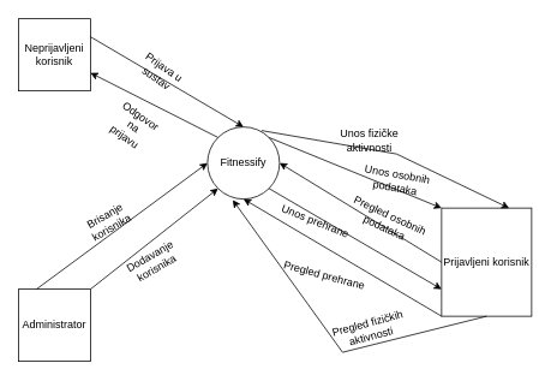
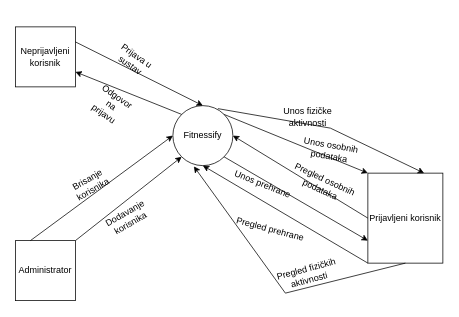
  <mxCell id="0" />
  <mxCell id="1" parent="0" />
  <mxCell id="2" value="Fitnessify" style="ellipse;whiteSpace=wrap;html=1;aspect=fixed;" vertex="1" parent="1"><mxGeometry x="230" y="140" width="80" height="80" as="geometry" /></mxCell>
- <mxCell id="3" value="Neprijavljeni korisnik" style="whiteSpace=wrap;html=1;aspect=fixed;" vertex="1" parent="1"><mxGeometry x="20" y="20" width="80" height="80" as="geometry" /></mxCell>
+ <mxCell id="3" value="Neprijavljeni korisnik" style="whiteSpace=wrap;html=1;aspect=fixed;" vertex="1" parent="1"><mxGeometry x="20" y="35" width="80" height="80" as="geometry" /></mxCell>
  <mxCell id="4" value="Prijavljeni korisnik" style="whiteSpace=wrap;html=1;aspect=fixed;" vertex="1" parent="1"><mxGeometry x="490" y="230" width="100" height="120" as="geometry" /></mxCell>
  <mxCell id="5" value="Administrator" style="whiteSpace=wrap;html=1;aspect=fixed;" vertex="1" parent="1"><mxGeometry x="20" y="320" width="80" height="80" as="geometry" /></mxCell>
  <mxCell id="6" value="" style="endArrow=classic;html=1;rounded=0;entryX=0.5;entryY=0;entryDx=0;entryDy=0;exitX=1;exitY=0.25;exitDx=0;exitDy=0;" edge="1" parent="1" source="3" target="2"><mxGeometry width="50" height="50" relative="1" as="geometry"><mxPoint x="260" y="260" as="sourcePoint" /><mxPoint x="310" y="210" as="targetPoint" /></mxGeometry></mxCell>
  <mxCell id="7" value="Prijava u sustav" style="text;html=1;strokeColor=none;fillColor=none;align=center;verticalAlign=middle;whiteSpace=wrap;rounded=0;rotation=35;" vertex="1" parent="1"><mxGeometry x="150" y="70" width="56" height="20" as="geometry" /></mxCell>
  <mxCell id="8" value="" style="endArrow=classic;html=1;rounded=0;exitX=0;exitY=0;exitDx=0;exitDy=0;entryX=1;entryY=0.75;entryDx=0;entryDy=0;" edge="1" parent="1" source="2" target="3"><mxGeometry width="50" height="50" relative="1" as="geometry"><mxPoint x="260" y="260" as="sourcePoint" /><mxPoint x="310" y="210" as="targetPoint" /></mxGeometry></mxCell>
  <mxCell id="9" value="Odgovor na prijavu&amp;nbsp;" style="text;html=1;strokeColor=none;fillColor=none;align=center;verticalAlign=middle;whiteSpace=wrap;rounded=0;rotation=35;" vertex="1" parent="1"><mxGeometry x="120.002" y="130.002" width="56" height="20" as="geometry" /></mxCell>
  <mxCell id="10" value="" style="endArrow=classic;html=1;rounded=0;entryX=0;entryY=0.5;entryDx=0;entryDy=0;" edge="1" parent="1" target="2"><mxGeometry width="50" height="50" relative="1" as="geometry"><mxPoint x="40" y="320" as="sourcePoint" /><mxPoint x="90" y="270" as="targetPoint" /></mxGeometry></mxCell>
  <mxCell id="11" value="Brisanje korisnika" style="text;html=1;strokeColor=none;fillColor=none;align=center;verticalAlign=middle;whiteSpace=wrap;rounded=0;rotation=-30;" vertex="1" parent="1"><mxGeometry x="90" y="230" width="60" height="30" as="geometry" /></mxCell>
  <mxCell id="12" value="" style="endArrow=classic;html=1;rounded=0;exitX=1;exitY=0;exitDx=0;exitDy=0;entryX=0;entryY=1;entryDx=0;entryDy=0;" edge="1" parent="1" source="5" target="2"><mxGeometry width="50" height="50" relative="1" as="geometry"><mxPoint x="250" y="270" as="sourcePoint" /><mxPoint x="240" y="230" as="targetPoint" /></mxGeometry></mxCell>
  <mxCell id="13" value="Dodavanje&lt;br&gt;korisnika" style="text;html=1;strokeColor=none;fillColor=none;align=center;verticalAlign=middle;whiteSpace=wrap;rounded=0;rotation=-30;" vertex="1" parent="1"><mxGeometry x="150" y="280" width="40" height="20" as="geometry" /></mxCell>
  <mxCell id="14" value="" style="endArrow=classic;html=1;rounded=0;entryX=0;entryY=0;entryDx=0;entryDy=0;exitX=1;exitY=0;exitDx=0;exitDy=0;" edge="1" parent="1" source="2" target="4"><mxGeometry width="50" height="50" relative="1" as="geometry"><mxPoint x="250" y="280" as="sourcePoint" /><mxPoint x="300" y="230" as="targetPoint" /></mxGeometry></mxCell>
  <mxCell id="15" value="Pregled osobnih podataka&lt;br&gt;" style="text;html=1;strokeColor=none;fillColor=none;align=center;verticalAlign=middle;whiteSpace=wrap;rounded=0;rotation=25;" vertex="1" parent="1"><mxGeometry x="380" y="230" width="100" height="30" as="geometry" /></mxCell>
  <mxCell id="16" value="" style="endArrow=classic;html=1;rounded=0;entryX=0;entryY=0.75;entryDx=0;entryDy=0;exitX=1;exitY=1;exitDx=0;exitDy=0;" edge="1" parent="1" source="2" target="4"><mxGeometry width="50" height="50" relative="1" as="geometry"><mxPoint x="250" y="280" as="sourcePoint" /><mxPoint x="300" y="230" as="targetPoint" /></mxGeometry></mxCell>
  <mxCell id="17" value="" style="endArrow=classic;html=1;rounded=0;entryX=1;entryY=0.5;entryDx=0;entryDy=0;exitX=0;exitY=0.5;exitDx=0;exitDy=0;" edge="1" parent="1" source="4" target="2"><mxGeometry width="50" height="50" relative="1" as="geometry"><mxPoint x="240" y="280" as="sourcePoint" /><mxPoint x="290" y="230" as="targetPoint" /></mxGeometry></mxCell>
  <mxCell id="18" value="&lt;font style=&quot;font-size: 12px&quot;&gt;Unos osobnih podataka&lt;/font&gt;" style="text;html=1;strokeColor=none;fillColor=none;align=center;verticalAlign=middle;whiteSpace=wrap;rounded=0;rotation=10;" vertex="1" parent="1"><mxGeometry x="380" y="200" width="120" as="geometry" /></mxCell>
  <mxCell id="19" value="Pregled prehrane" style="text;html=1;strokeColor=none;fillColor=none;align=center;verticalAlign=middle;whiteSpace=wrap;rounded=0;rotation=15;" vertex="1" parent="1"><mxGeometry x="310" y="290" width="100" height="30" as="geometry" /></mxCell>
  <mxCell id="20" value="" style="endArrow=classic;html=1;rounded=0;fontSize=12;entryX=0.5;entryY=1;entryDx=0;entryDy=0;exitX=0;exitY=1;exitDx=0;exitDy=0;" edge="1" parent="1" source="4" target="2"><mxGeometry width="50" height="50" relative="1" as="geometry"><mxPoint x="510" y="270" as="sourcePoint" /><mxPoint x="310" y="320" as="targetPoint" /></mxGeometry></mxCell>
  <mxCell id="21" value="Pregled fizičkih aktivnosti&lt;br&gt;" style="text;html=1;strokeColor=none;fillColor=none;align=center;verticalAlign=middle;whiteSpace=wrap;rounded=0;rotation=-15;" vertex="1" parent="1"><mxGeometry x="360" y="350" width="100" height="30" as="geometry" /></mxCell>
  <mxCell id="22" value="Unos prehrane&lt;br&gt;" style="text;html=1;strokeColor=none;fillColor=none;align=center;verticalAlign=middle;whiteSpace=wrap;rounded=0;rotation=22;" vertex="1" parent="1"><mxGeometry x="300" y="230" width="100" height="30" as="geometry" /></mxCell>
  <mxCell id="23" value="Unos fizičke aktivnosti&lt;br&gt;" style="text;html=1;strokeColor=none;fillColor=none;align=center;verticalAlign=middle;whiteSpace=wrap;rounded=0;rotation=0;" vertex="1" parent="1"><mxGeometry x="360" y="140" width="100" height="30" as="geometry" /></mxCell>
  <mxCell id="24" value="" style="endArrow=classic;html=1;rounded=0;fontSize=12;entryX=0.75;entryY=0;entryDx=0;entryDy=0;exitX=0.75;exitY=0.05;exitDx=0;exitDy=0;exitPerimeter=0;" edge="1" parent="1" source="2" target="4"><mxGeometry width="50" height="50" relative="1" as="geometry"><mxPoint x="240" y="280" as="sourcePoint" /><mxPoint x="290" y="230" as="targetPoint" /><Array as="points"><mxPoint x="440" y="170" /></Array></mxGeometry></mxCell>
  <mxCell id="25" value="" style="endArrow=classic;html=1;rounded=0;fontSize=12;entryX=0.35;entryY=1.013;entryDx=0;entryDy=0;entryPerimeter=0;exitX=0.5;exitY=1;exitDx=0;exitDy=0;" edge="1" parent="1" source="4" target="2"><mxGeometry width="50" height="50" relative="1" as="geometry"><mxPoint x="240" y="280" as="sourcePoint" /><mxPoint x="290" y="230" as="targetPoint" /><Array as="points"><mxPoint x="380" y="390" /></Array></mxGeometry></mxCell>
